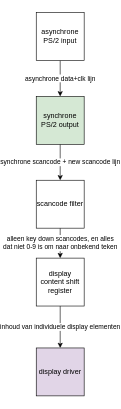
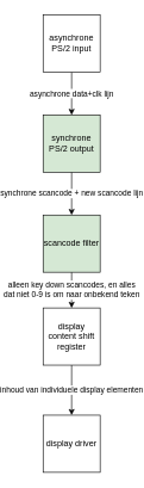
  <mxCell id="0" />
  <mxCell id="1" parent="0" />
  <mxCell id="2" value="asynchrone data+clk lijn" style="edgeStyle=orthogonalEdgeStyle;rounded=0;orthogonalLoop=1;jettySize=auto;html=1;" edge="1" parent="1" source="3" target="5"><mxGeometry relative="1" as="geometry" /></mxCell>
  <mxCell id="3" value="asynchrone PS/2 input" style="rounded=0;whiteSpace=wrap;html=1;" vertex="1" parent="1"><mxGeometry x="20" width="80" height="80" as="geometry" y="20" /></mxCell>
  <mxCell id="4" value="synchrone scancode + new scancode lijn" style="edgeStyle=orthogonalEdgeStyle;rounded=0;orthogonalLoop=1;jettySize=auto;html=1;" edge="1" parent="1" source="5" target="7"><mxGeometry relative="1" as="geometry" /></mxCell>
  <mxCell id="5" value="synchrone PS/2 output" style="rounded=0;whiteSpace=wrap;html=1;fillColor=#d5e8d4;" vertex="1" parent="1"><mxGeometry x="20" y="160" width="80" height="80" as="geometry" /></mxCell>
  <mxCell id="6" value="alleen key down scancodes, en alles&lt;br&gt;dat niet 0-9 is om naar onbekend teken" style="edgeStyle=orthogonalEdgeStyle;rounded=0;orthogonalLoop=1;jettySize=auto;html=1;" edge="1" parent="1" source="7" target="9"><mxGeometry relative="1" as="geometry" /></mxCell>
- <mxCell id="7" value="scancode filter" style="rounded=0;whiteSpace=wrap;html=1;" vertex="1" parent="1"><mxGeometry x="20" y="300" width="80" height="80" as="geometry" /></mxCell>
+ <mxCell id="7" value="scancode filter" style="rounded=0;whiteSpace=wrap;html=1;fillColor=#d5e8d4;" vertex="1" parent="1"><mxGeometry x="20" y="300" width="80" height="80" as="geometry" /></mxCell>
  <mxCell id="8" value="inhoud van individuele display elementen" style="edgeStyle=orthogonalEdgeStyle;rounded=0;orthogonalLoop=1;jettySize=auto;html=1;" edge="1" parent="1" source="9" target="10"><mxGeometry relative="1" as="geometry" /></mxCell>
  <mxCell id="9" value="display content shift register" style="rounded=0;whiteSpace=wrap;html=1;" vertex="1" parent="1"><mxGeometry x="20" y="430" width="80" height="80" as="geometry" /></mxCell>
- <mxCell id="10" value="display driver" style="rounded=0;whiteSpace=wrap;html=1;fillColor=#e1d5e7;" vertex="1" parent="1"><mxGeometry x="20" y="580" width="80" height="80" as="geometry" /></mxCell>
+ <mxCell id="10" value="display driver" style="rounded=0;whiteSpace=wrap;html=1;" vertex="1" parent="1"><mxGeometry x="20" y="580" width="80" height="80" as="geometry" /></mxCell>
